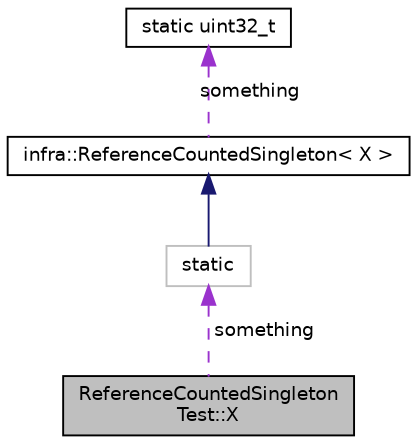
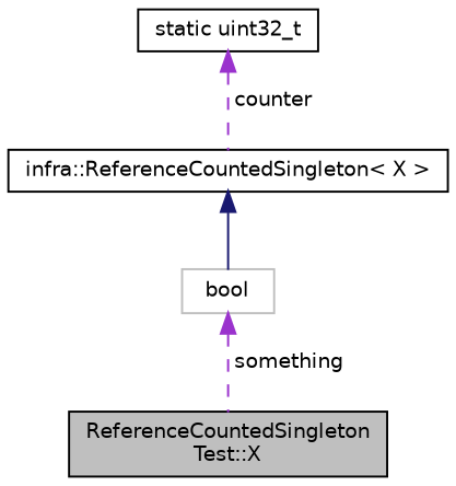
  digraph {
    node [color=black fillcolor=white fontname=Helvetica fontsize=10 shape=record style=filled]
    edge [color=darkorchid3 dir=back fontname=Helvetica fontsize=10 labelfontname=Helvetica labelfontsize=10 style=dashed]
    n1 [fillcolor=grey75 fontcolor=black height=0.2 label="ReferenceCountedSingleton\lTest::X" width=0.4]
    n2 [height=0.2 label="infra::ReferenceCountedSingleton\< X \>" width=0.4]
-   n3 [color=grey75 height=0.2 label=static width=0.4]
+   n3 [color=grey75 height=0.2 label=bool width=0.4]
    n4 [height=0.2 label="static uint32_t" width=0.4]
    n2 -> n3 [color=midnightblue style=solid]
    n3 -> n1 [label=" something"]
-   n4 -> n2 [label=" something"]
+   n4 -> n2 [label=" counter"]
  }
